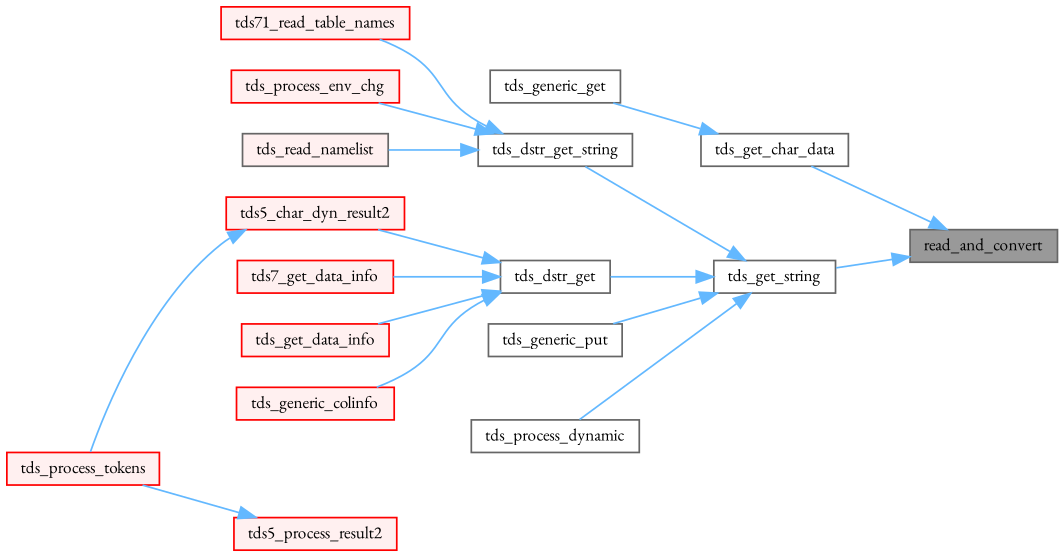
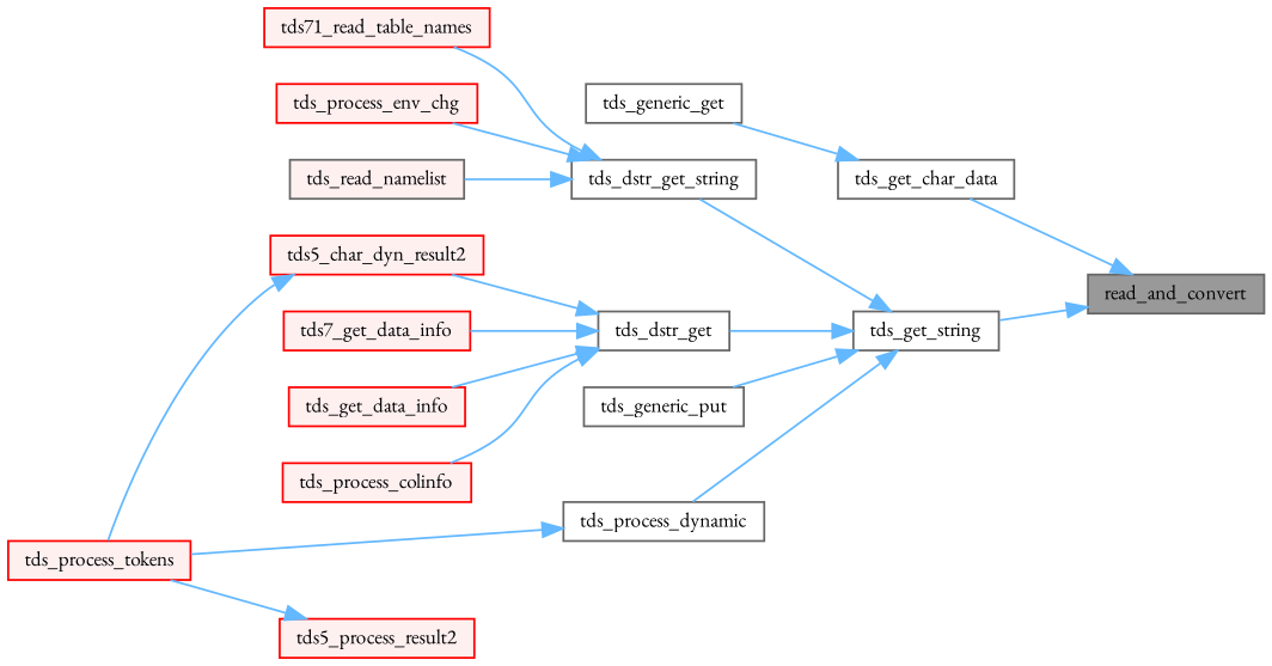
  digraph {
    fontname="EB Garamond"
    rankdir=RL
    node [color=grey40 fillcolor="#FFF0F0" fontname="EB Garamond" fontsize=10 shape=box style=filled]
    edge [color=steelblue1 dir=back fontname="EB Garamond" fontsize=10 labelfontname=Helvetica labelfontsize=10 style=solid]
    n1 [color=gray40 fillcolor=grey60 fontcolor=black height=0.2 label=read_and_convert width=0.4]
    n2 [fillcolor=white height=0.2 label=tds_get_char_data width=0.4]
    n3 [fillcolor=white height=0.2 label=tds_get_string width=0.4]
    n4 [fillcolor=white height=0.2 label=tds_generic_get width=0.4]
    n5 [fillcolor=white height=0.2 label=tds_dstr_get_string width=0.4]
    n6 [fillcolor=white height=0.2 label=tds_dstr_get width=0.4]
    n7 [fillcolor=white height=0.2 label=tds_generic_put width=0.4]
    n8 [fillcolor=white height=0.2 label=tds_process_dynamic width=0.4]
    n9 [color=red height=0.2 label=tds71_read_table_names width=0.4]
    n10 [color=red height=0.2 label=tds_process_env_chg width=0.4]
    n11 [height=0.2 label=tds_read_namelist width=0.4]
    n12 [color=red height=0.2 label=tds5_char_dyn_result2 width=0.4]
    n13 [color=red height=0.2 label=tds7_get_data_info width=0.4]
    n14 [color=red height=0.2 label=tds_get_data_info width=0.4]
-   n15 [color=red height=0.2 label=tds_generic_colinfo width=0.4]
+   n15 [color=red height=0.2 label=tds_process_colinfo width=0.4]
    n16 [color=red height=0.2 label=tds_process_tokens width=0.4]
    n17 [color=red height=0.2 label=tds5_process_result2 width=0.4]
    n1 -> n2
    n1 -> n3
    n2 -> n4
    n3 -> n5
    n3 -> n6
    n3 -> n7
    n3 -> n8
    n5 -> n9
    n5 -> n10
    n5 -> n11
    n6 -> n12
    n6 -> n13
    n6 -> n14
    n6 -> n15
+   n8 -> n16
    n12 -> n16
    n17 -> n16
  }
